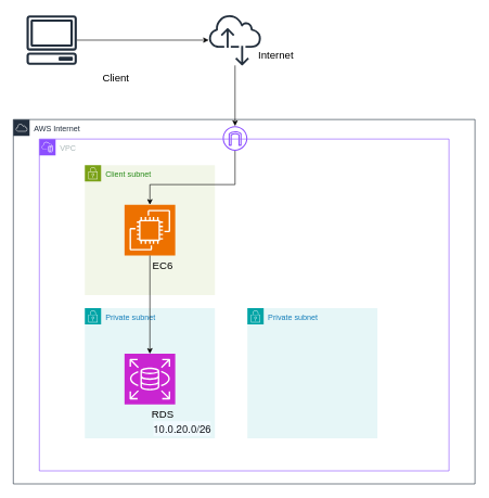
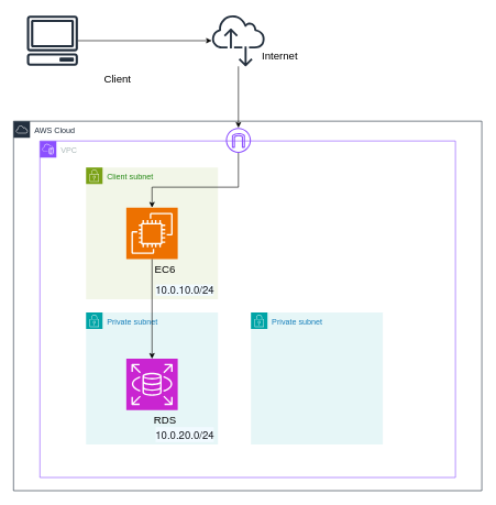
  <mxCell id="0" />
  <mxCell id="1" parent="0" />
- <mxCell id="2" value="AWS Internet" style="points=[[0,0],[0.25,0],[0.5,0],[0.75,0],[1,0],[1,0.25],[1,0.5],[1,0.75],[1,1],[0.75,1],[0.5,1],[0.25,1],[0,1],[0,0.75],[0,0.5],[0,0.25]];outlineConnect=0;gradientColor=none;html=1;whiteSpace=wrap;fontSize=12;fontStyle=0;container=1;pointerEvents=0;collapsible=0;recursiveResize=0;shape=mxgraph.aws4.group;grIcon=mxgraph.aws4.group_aws_cloud;strokeColor=#232F3E;fillColor=none;verticalAlign=top;align=left;spacingLeft=30;fontColor=#232F3E;dashed=0;" vertex="1" parent="1"><mxGeometry x="20" y="183" width="710" height="560" as="geometry" /></mxCell>
+ <mxCell id="2" value="AWS Cloud" style="points=[[0,0],[0.25,0],[0.5,0],[0.75,0],[1,0],[1,0.25],[1,0.5],[1,0.75],[1,1],[0.75,1],[0.5,1],[0.25,1],[0,1],[0,0.75],[0,0.5],[0,0.25]];outlineConnect=0;gradientColor=none;html=1;whiteSpace=wrap;fontSize=12;fontStyle=0;container=1;pointerEvents=0;collapsible=0;recursiveResize=0;shape=mxgraph.aws4.group;grIcon=mxgraph.aws4.group_aws_cloud;strokeColor=#232F3E;fillColor=none;verticalAlign=top;align=left;spacingLeft=30;fontColor=#232F3E;dashed=0;" vertex="1" parent="1"><mxGeometry x="20" y="183" width="710" height="560" as="geometry" /></mxCell>
  <mxCell id="3" value="VPC" style="points=[[0,0],[0.25,0],[0.5,0],[0.75,0],[1,0],[1,0.25],[1,0.5],[1,0.75],[1,1],[0.75,1],[0.5,1],[0.25,1],[0,1],[0,0.75],[0,0.5],[0,0.25]];outlineConnect=0;gradientColor=none;html=1;whiteSpace=wrap;fontSize=12;fontStyle=0;container=1;pointerEvents=0;collapsible=0;recursiveResize=0;shape=mxgraph.aws4.group;grIcon=mxgraph.aws4.group_vpc2;strokeColor=#8C4FFF;fillColor=none;verticalAlign=top;align=left;spacingLeft=30;fontColor=#AAB7B8;dashed=0;" vertex="1" parent="2"><mxGeometry x="40" y="30" width="630" height="510" as="geometry" /></mxCell>
  <mxCell id="4" value="Client subnet" style="points=[[0,0],[0.25,0],[0.5,0],[0.75,0],[1,0],[1,0.25],[1,0.5],[1,0.75],[1,1],[0.75,1],[0.5,1],[0.25,1],[0,1],[0,0.75],[0,0.5],[0,0.25]];outlineConnect=0;gradientColor=none;html=1;whiteSpace=wrap;fontSize=12;fontStyle=0;container=1;pointerEvents=0;collapsible=0;recursiveResize=0;shape=mxgraph.aws4.group;grIcon=mxgraph.aws4.group_security_group;grStroke=0;strokeColor=#7AA116;fillColor=#F2F6E8;verticalAlign=top;align=left;spacingLeft=30;fontColor=#248814;dashed=0;" vertex="1" parent="3"><mxGeometry x="70" y="40" width="200" height="200" as="geometry" /></mxCell>
  <mxCell id="5" value="" style="sketch=0;points=[[0,0,0],[0.25,0,0],[0.5,0,0],[0.75,0,0],[1,0,0],[0,1,0],[0.25,1,0],[0.5,1,0],[0.75,1,0],[1,1,0],[0,0.25,0],[0,0.5,0],[0,0.75,0],[1,0.25,0],[1,0.5,0],[1,0.75,0]];outlineConnect=0;fontColor=#232F3E;fillColor=#ED7100;strokeColor=#ffffff;dashed=0;verticalLabelPosition=bottom;verticalAlign=top;align=center;html=1;fontSize=12;fontStyle=0;aspect=fixed;shape=mxgraph.aws4.resourceIcon;resIcon=mxgraph.aws4.ec2;" vertex="1" parent="4"><mxGeometry x="61" y="61" width="78" height="78" as="geometry" /></mxCell>
  <mxCell id="6" value="&lt;span style=&quot;font-size: 16px;&quot;&gt;EC6&lt;/span&gt;" style="text;html=1;align=center;verticalAlign=middle;whiteSpace=wrap;rounded=0;" vertex="1" parent="4"><mxGeometry x="90" y="139" width="60" height="30" as="geometry" /></mxCell>
+ <mxCell id="7" value="&lt;span style=&quot;color: rgb(22, 25, 31); font-family: &amp;quot;Amazon Ember&amp;quot;, &amp;quot;Helvetica Neue&amp;quot;, Roboto, Arial, sans-serif; text-align: start; text-wrap: nowrap; background-color: rgb(241, 250, 255);&quot;&gt;&lt;font style=&quot;font-size: 16px;&quot;&gt;10.0.10.0/24&lt;/font&gt;&lt;/span&gt;" style="text;html=1;align=center;verticalAlign=middle;whiteSpace=wrap;rounded=0;" vertex="1" parent="4"><mxGeometry x="100" y="170" width="100" height="30" as="geometry" /></mxCell>
  <mxCell id="8" value="Private subnet" style="points=[[0,0],[0.25,0],[0.5,0],[0.75,0],[1,0],[1,0.25],[1,0.5],[1,0.75],[1,1],[0.75,1],[0.5,1],[0.25,1],[0,1],[0,0.75],[0,0.5],[0,0.25]];outlineConnect=0;gradientColor=none;html=1;whiteSpace=wrap;fontSize=12;fontStyle=0;container=1;pointerEvents=0;collapsible=0;recursiveResize=0;shape=mxgraph.aws4.group;grIcon=mxgraph.aws4.group_security_group;grStroke=0;strokeColor=#00A4A6;fillColor=#E6F6F7;verticalAlign=top;align=left;spacingLeft=30;fontColor=#147EBA;dashed=0;" vertex="1" parent="3"><mxGeometry x="70" y="260" width="200" height="200" as="geometry" /></mxCell>
  <mxCell id="9" value="" style="sketch=0;points=[[0,0,0],[0.25,0,0],[0.5,0,0],[0.75,0,0],[1,0,0],[0,1,0],[0.25,1,0],[0.5,1,0],[0.75,1,0],[1,1,0],[0,0.25,0],[0,0.5,0],[0,0.75,0],[1,0.25,0],[1,0.5,0],[1,0.75,0]];outlineConnect=0;fontColor=#232F3E;fillColor=#C925D1;strokeColor=#ffffff;dashed=0;verticalLabelPosition=bottom;verticalAlign=top;align=center;html=1;fontSize=12;fontStyle=0;aspect=fixed;shape=mxgraph.aws4.resourceIcon;resIcon=mxgraph.aws4.rds;" vertex="1" parent="8"><mxGeometry x="61" y="70" width="78" height="78" as="geometry" /></mxCell>
  <mxCell id="10" value="&lt;span style=&quot;font-size: 16px;&quot;&gt;RDS&lt;/span&gt;" style="text;html=1;align=center;verticalAlign=middle;whiteSpace=wrap;rounded=0;" vertex="1" parent="8"><mxGeometry x="90" y="148" width="60" height="30" as="geometry" /></mxCell>
- <mxCell id="11" value="&lt;span style=&quot;color: rgb(22, 25, 31); font-family: &amp;quot;Amazon Ember&amp;quot;, &amp;quot;Helvetica Neue&amp;quot;, Roboto, Arial, sans-serif; font-size: 16px; text-align: start; text-wrap: nowrap; background-color: rgb(241, 250, 255);&quot;&gt;10.0.20.0/26&lt;/span&gt;" style="text;html=1;align=center;verticalAlign=middle;whiteSpace=wrap;rounded=0;" vertex="1" parent="8"><mxGeometry x="100" y="170" width="100" height="30" as="geometry" /></mxCell>
+ <mxCell id="11" value="&lt;span style=&quot;color: rgb(22, 25, 31); font-family: &amp;quot;Amazon Ember&amp;quot;, &amp;quot;Helvetica Neue&amp;quot;, Roboto, Arial, sans-serif; font-size: 16px; text-align: start; text-wrap: nowrap; background-color: rgb(241, 250, 255);&quot;&gt;10.0.20.0/24&lt;/span&gt;" style="text;html=1;align=center;verticalAlign=middle;whiteSpace=wrap;rounded=0;" vertex="1" parent="8"><mxGeometry x="100" y="170" width="100" height="30" as="geometry" /></mxCell>
  <mxCell id="12" value="Private subnet" style="points=[[0,0],[0.25,0],[0.5,0],[0.75,0],[1,0],[1,0.25],[1,0.5],[1,0.75],[1,1],[0.75,1],[0.5,1],[0.25,1],[0,1],[0,0.75],[0,0.5],[0,0.25]];outlineConnect=0;gradientColor=none;html=1;whiteSpace=wrap;fontSize=12;fontStyle=0;container=1;pointerEvents=0;collapsible=0;recursiveResize=0;shape=mxgraph.aws4.group;grIcon=mxgraph.aws4.group_security_group;grStroke=0;strokeColor=#00A4A6;fillColor=#E6F6F7;verticalAlign=top;align=left;spacingLeft=30;fontColor=#147EBA;dashed=0;" vertex="1" parent="3"><mxGeometry x="320" y="260" width="200" height="200" as="geometry" /></mxCell>
  <mxCell id="13" value="" style="edgeStyle=orthogonalEdgeStyle;rounded=0;orthogonalLoop=1;jettySize=auto;html=1;" edge="1" parent="3" source="14" target="5"><mxGeometry relative="1" as="geometry"><Array as="points"><mxPoint x="301" y="70" /><mxPoint x="170" y="70" /></Array></mxGeometry></mxCell>
  <mxCell id="14" value="" style="sketch=0;outlineConnect=0;fontColor=#232F3E;gradientColor=none;fillColor=#8C4FFF;strokeColor=none;dashed=0;verticalLabelPosition=bottom;verticalAlign=top;align=center;html=1;fontSize=12;fontStyle=0;aspect=fixed;pointerEvents=1;shape=mxgraph.aws4.internet_gateway;" vertex="1" parent="3"><mxGeometry x="282" y="-20" width="38" height="38" as="geometry" /></mxCell>
  <mxCell id="15" style="edgeStyle=orthogonalEdgeStyle;rounded=0;orthogonalLoop=1;jettySize=auto;html=1;" edge="1" parent="3" source="5" target="9"><mxGeometry relative="1" as="geometry" /></mxCell>
  <mxCell id="16" value="" style="edgeStyle=orthogonalEdgeStyle;rounded=0;orthogonalLoop=1;jettySize=auto;html=1;" edge="1" parent="1" source="17" target="14"><mxGeometry relative="1" as="geometry" /></mxCell>
  <mxCell id="17" value="" style="sketch=0;outlineConnect=0;fontColor=#232F3E;gradientColor=none;fillColor=#232F3D;strokeColor=none;dashed=0;verticalLabelPosition=bottom;verticalAlign=top;align=center;html=1;fontSize=12;fontStyle=0;aspect=fixed;pointerEvents=1;shape=mxgraph.aws4.internet_alt2;" vertex="1" parent="1"><mxGeometry x="320.5" y="20.5" width="81" height="81" as="geometry" /></mxCell>
  <mxCell id="18" style="edgeStyle=orthogonalEdgeStyle;rounded=0;orthogonalLoop=1;jettySize=auto;html=1;" edge="1" parent="1" source="19" target="17"><mxGeometry relative="1" as="geometry" /></mxCell>
  <mxCell id="19" value="" style="sketch=0;outlineConnect=0;fontColor=#232F3E;gradientColor=none;fillColor=#232F3D;strokeColor=none;dashed=0;verticalLabelPosition=bottom;verticalAlign=top;align=center;html=1;fontSize=12;fontStyle=0;aspect=fixed;pointerEvents=1;shape=mxgraph.aws4.client;" vertex="1" parent="1"><mxGeometry x="40" y="23" width="78" height="76" as="geometry" /></mxCell>
  <mxCell id="20" value="&lt;font style=&quot;font-size: 16px;&quot;&gt;Client&lt;/font&gt;" style="text;html=1;align=center;verticalAlign=middle;whiteSpace=wrap;rounded=0;" vertex="1" parent="1"><mxGeometry x="148" y="104" width="60" height="30" as="geometry" /></mxCell>
  <mxCell id="21" value="&lt;span style=&quot;font-size: 16px;&quot;&gt;Internet&lt;/span&gt;" style="text;html=1;align=center;verticalAlign=middle;whiteSpace=wrap;rounded=0;" vertex="1" parent="1"><mxGeometry x="394" y="69" width="60" height="30" as="geometry" /></mxCell>
